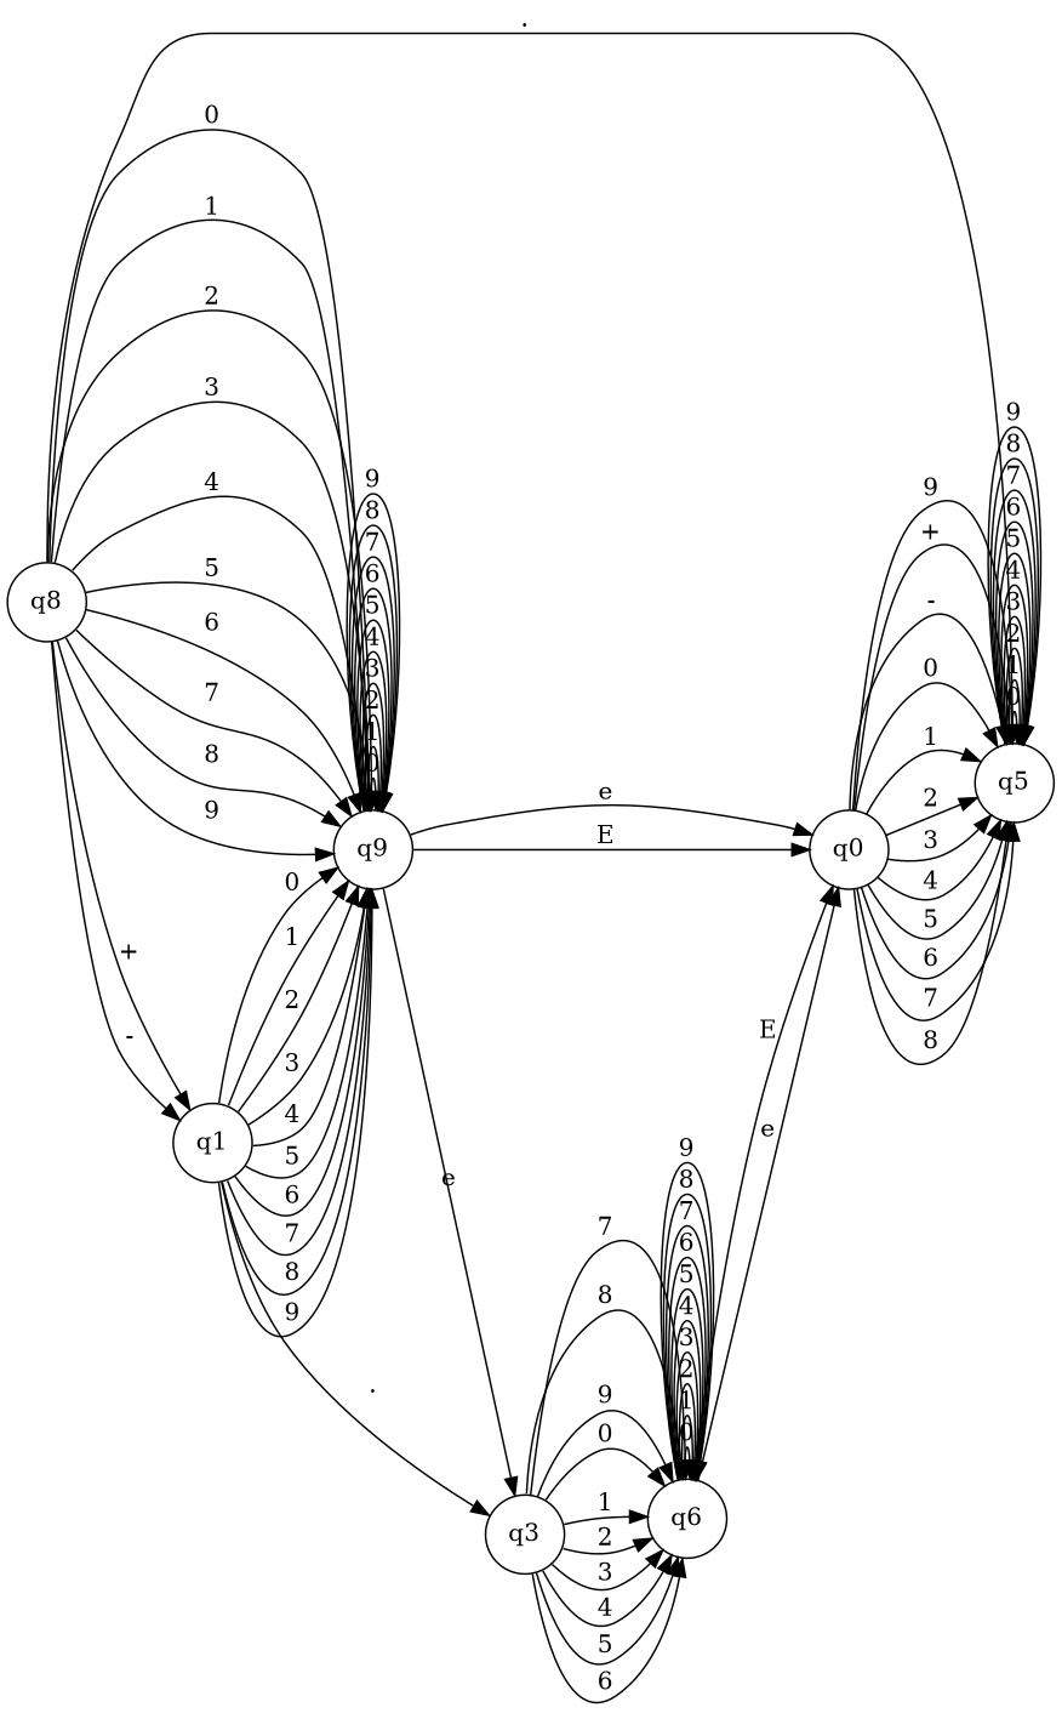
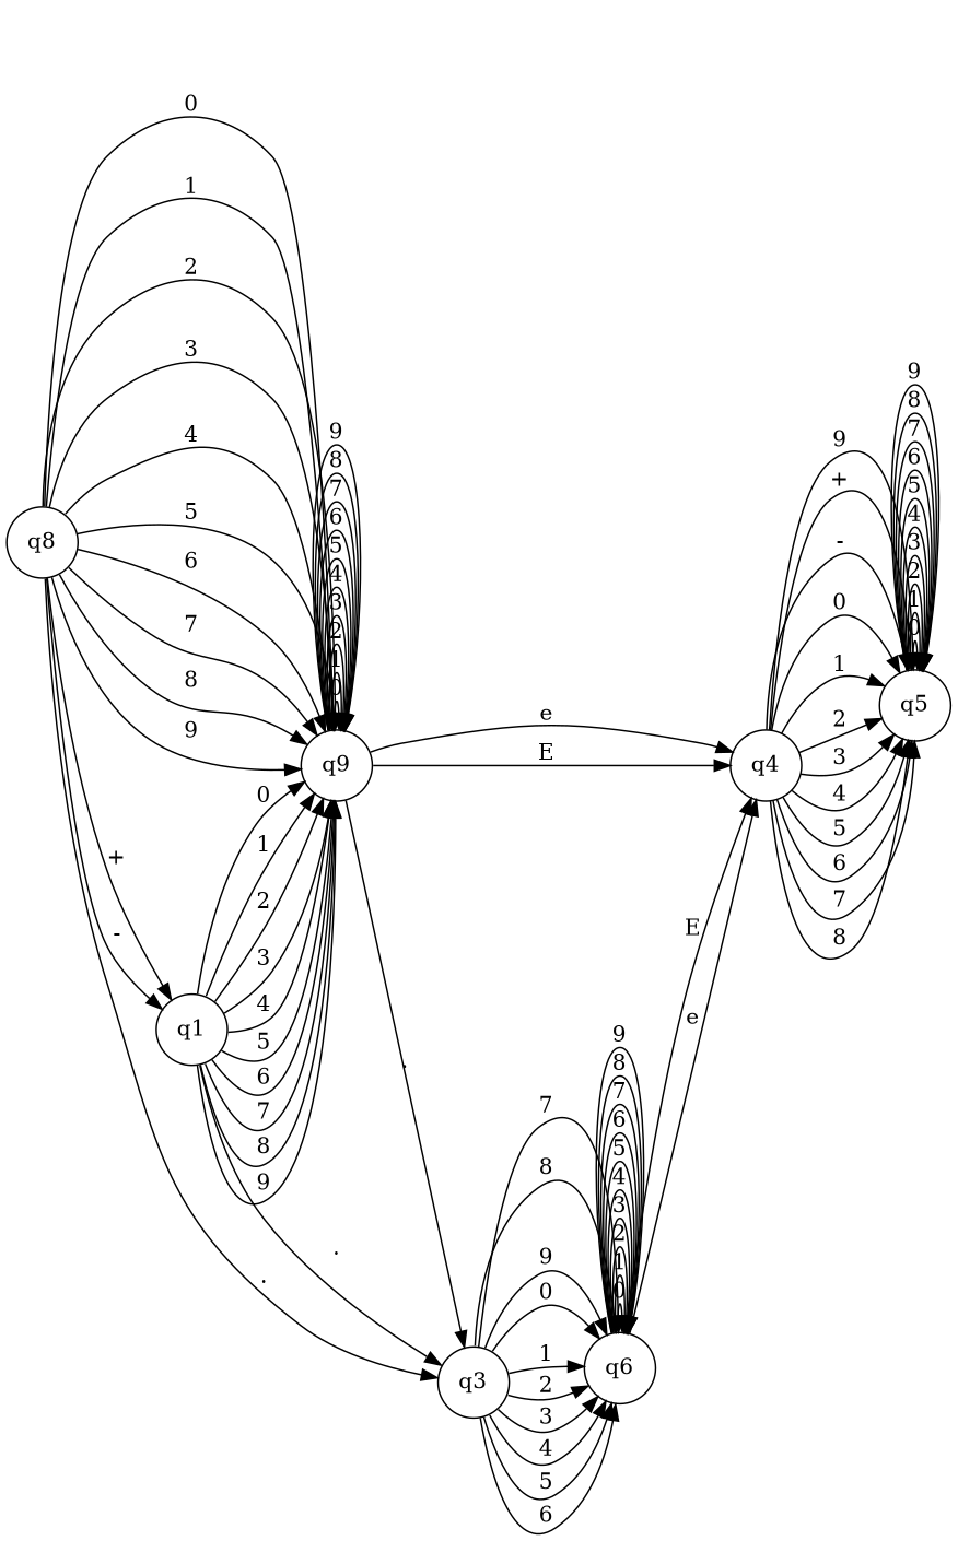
  digraph {
    height=50
    rankdir=LR
    width=10
    node [shape=circle]
    n1 [label=q8]
    n2 [label=q1]
    n3 [label=q9]
    n4 [label=q3]
-   n5 [label=q0]
+   n5 [label=q4]
    n6 [label=q6]
    n7 [label=q5]
    n1 -> n2 [label="+"]
    n1 -> n2 [label="-"]
    n1 -> n3 [label=0]
    n1 -> n3 [label=1]
    n1 -> n3 [label=2]
    n1 -> n3 [label=3]
    n1 -> n3 [label=4]
    n1 -> n3 [label=5]
    n1 -> n3 [label=6]
    n1 -> n3 [label=7]
    n1 -> n3 [label=8]
    n1 -> n3 [label=9]
-   n1 -> n7 [label="."]
+   n1 -> n4 [label="."]
    n2 -> n3 [label=0]
    n2 -> n3 [label=1]
    n2 -> n3 [label=2]
    n2 -> n3 [label=3]
    n2 -> n3 [label=4]
    n2 -> n3 [label=5]
    n2 -> n3 [label=6]
    n2 -> n3 [label=7]
    n2 -> n3 [label=8]
    n2 -> n3 [label=9]
    n2 -> n4 [label="."]
    n3 -> n3 [label=0]
    n3 -> n3 [label=1]
    n3 -> n3 [label=2]
    n3 -> n3 [label=3]
    n3 -> n3 [label=4]
    n3 -> n3 [label=5]
    n3 -> n3 [label=6]
    n3 -> n3 [label=7]
    n3 -> n3 [label=8]
    n3 -> n3 [label=9]
-   n3 -> n4 [label=e]
+   n3 -> n4 [label="."]
    n3 -> n5 [label=e]
    n3 -> n5 [label=E]
    n4 -> n6 [label=0]
    n4 -> n6 [label=1]
    n4 -> n6 [label=2]
    n4 -> n6 [label=3]
    n4 -> n6 [label=4]
    n4 -> n6 [label=5]
    n4 -> n6 [label=6]
    n4 -> n6 [label=7]
    n4 -> n6 [label=8]
    n4 -> n6 [label=9]
    n5 -> n7 [label="+"]
    n5 -> n7 [label="-"]
    n5 -> n7 [label=0]
    n5 -> n7 [label=1]
    n5 -> n7 [label=2]
    n5 -> n7 [label=3]
    n5 -> n7 [label=4]
    n5 -> n7 [label=5]
    n5 -> n7 [label=6]
    n5 -> n7 [label=7]
    n5 -> n7 [label=8]
    n5 -> n7 [label=9]
    n6 -> n5 [label=e]
    n6 -> n5 [label=E]
    n6 -> n6 [label=0]
    n6 -> n6 [label=1]
    n6 -> n6 [label=2]
    n6 -> n6 [label=3]
    n6 -> n6 [label=4]
    n6 -> n6 [label=5]
    n6 -> n6 [label=6]
    n6 -> n6 [label=7]
    n6 -> n6 [label=8]
    n6 -> n6 [label=9]
    n7 -> n7 [label=0]
    n7 -> n7 [label=1]
    n7 -> n7 [label=2]
    n7 -> n7 [label=3]
    n7 -> n7 [label=4]
    n7 -> n7 [label=5]
    n7 -> n7 [label=6]
    n7 -> n7 [label=7]
    n7 -> n7 [label=8]
    n7 -> n7 [label=9]
  }
